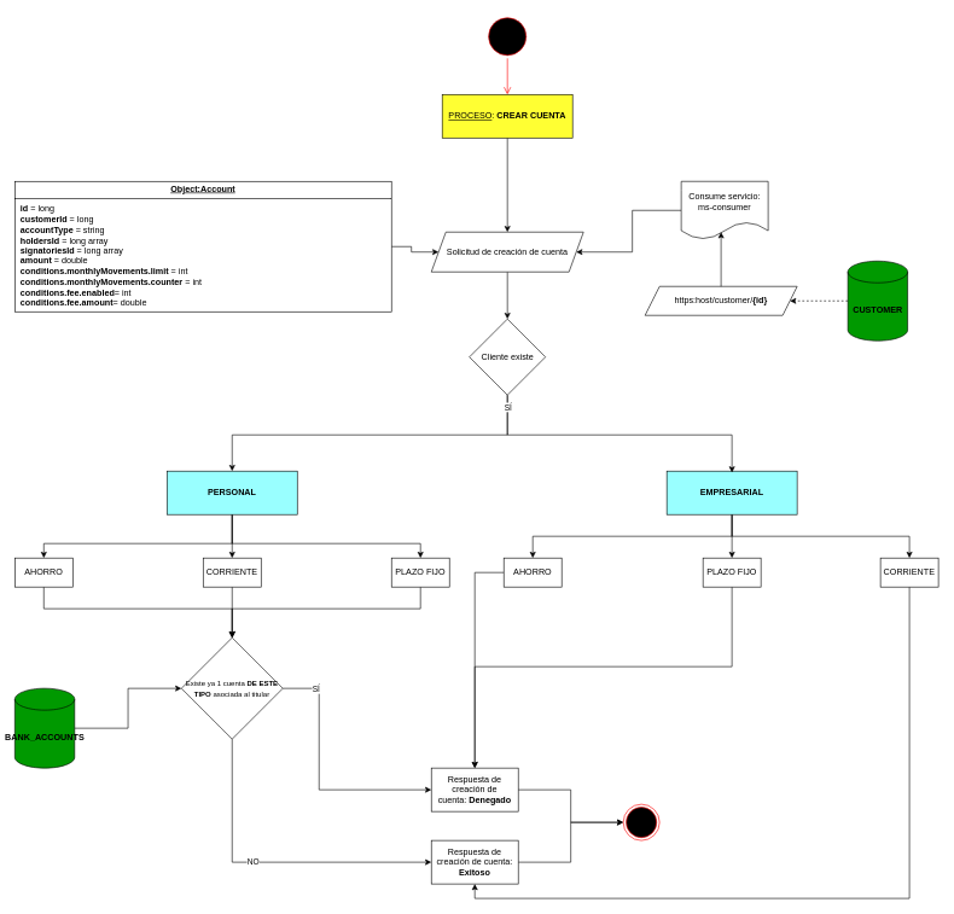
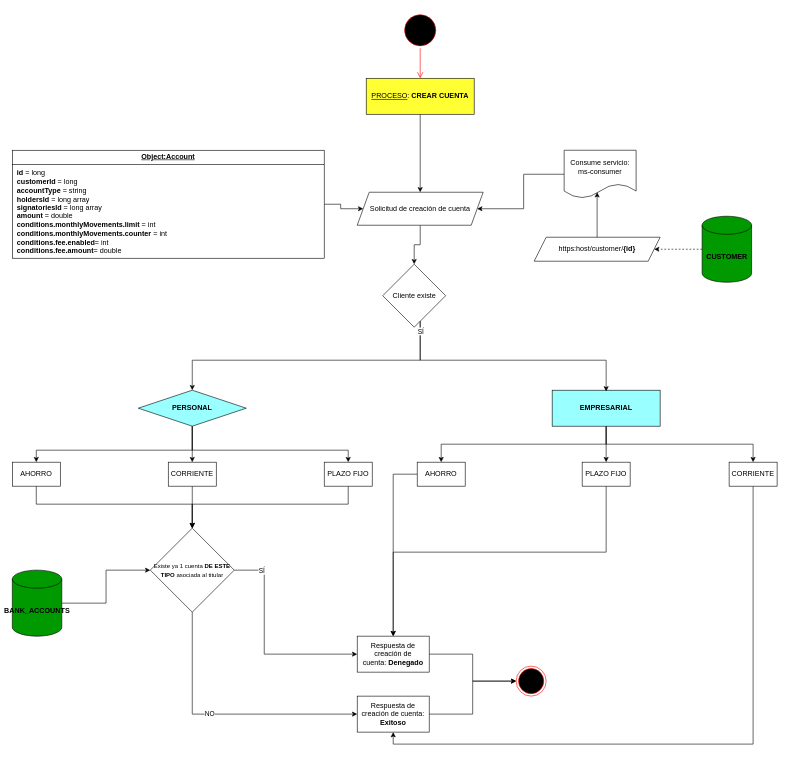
  <mxCell id="0" />
  <mxCell id="1" parent="0" />
  <mxCell id="2" style="edgeStyle=orthogonalEdgeStyle;rounded=0;orthogonalLoop=1;jettySize=auto;html=1;entryX=0.5;entryY=0;entryDx=0;entryDy=0;" edge="1" parent="1" source="5" target="13"><mxGeometry relative="1" as="geometry"><mxPoint x="420" y="870" as="targetPoint" /></mxGeometry></mxCell>
  <mxCell id="3" style="edgeStyle=orthogonalEdgeStyle;rounded=0;orthogonalLoop=1;jettySize=auto;html=1;entryX=0.5;entryY=0;entryDx=0;entryDy=0;" edge="1" parent="1" source="5" target="11"><mxGeometry relative="1" as="geometry"><Array as="points"><mxPoint x="320" y="750" /><mxPoint x="580" y="750" /></Array></mxGeometry></mxCell>
  <mxCell id="4" style="edgeStyle=orthogonalEdgeStyle;rounded=0;orthogonalLoop=1;jettySize=auto;html=1;entryX=0.5;entryY=0;entryDx=0;entryDy=0;" edge="1" parent="1" source="5" target="9"><mxGeometry relative="1" as="geometry"><Array as="points"><mxPoint x="320" y="750" /><mxPoint x="60" y="750" /></Array></mxGeometry></mxCell>
- <mxCell id="5" value="&lt;b style=&quot;&quot;&gt;PERSONAL&lt;/b&gt;" style="whiteSpace=wrap;html=1;fillColor=#99FFFF;" vertex="1" parent="1"><mxGeometry x="230" y="650" width="180" height="60" as="geometry" /></mxCell>
+ <mxCell id="5" value="&lt;b style=&quot;&quot;&gt;PERSONAL&lt;/b&gt;" style="rhombus;whiteSpace=wrap;html=1;fillColor=#99FFFF;" vertex="1" parent="1"><mxGeometry x="230" y="650" width="180" height="60" as="geometry" /></mxCell>
  <mxCell id="6" style="edgeStyle=orthogonalEdgeStyle;rounded=0;orthogonalLoop=1;jettySize=auto;html=1;exitX=0;exitY=0.5;exitDx=0;exitDy=0;entryX=1;entryY=0.5;entryDx=0;entryDy=0;" edge="1" parent="1" source="7" target="38"><mxGeometry relative="1" as="geometry" /></mxCell>
  <mxCell id="7" value="Consume servicio: ms-consumer" style="shape=document;whiteSpace=wrap;html=1;boundedLbl=1;" vertex="1" parent="1"><mxGeometry x="940" y="250" width="120" height="80" as="geometry" /></mxCell>
  <mxCell id="8" style="edgeStyle=orthogonalEdgeStyle;rounded=0;orthogonalLoop=1;jettySize=auto;html=1;entryX=0.5;entryY=0;entryDx=0;entryDy=0;" edge="1" parent="1" source="9" target="19"><mxGeometry relative="1" as="geometry"><Array as="points"><mxPoint x="60" y="840" /><mxPoint x="320" y="840" /></Array></mxGeometry></mxCell>
  <mxCell id="9" value="AHORRO" style="whiteSpace=wrap;html=1;fillColor=default;" vertex="1" parent="1"><mxGeometry x="20" y="770" width="80" height="40" as="geometry" /></mxCell>
  <mxCell id="10" style="edgeStyle=orthogonalEdgeStyle;rounded=0;orthogonalLoop=1;jettySize=auto;html=1;entryX=0.5;entryY=0;entryDx=0;entryDy=0;" edge="1" parent="1" source="11" target="19"><mxGeometry relative="1" as="geometry"><Array as="points"><mxPoint x="580" y="840" /><mxPoint x="320" y="840" /></Array></mxGeometry></mxCell>
  <mxCell id="11" value="PLAZO FIJO" style="whiteSpace=wrap;html=1;fillColor=default;" vertex="1" parent="1"><mxGeometry x="540" y="770" width="80" height="40" as="geometry" /></mxCell>
  <mxCell id="12" style="edgeStyle=orthogonalEdgeStyle;rounded=0;orthogonalLoop=1;jettySize=auto;html=1;entryX=0.5;entryY=0;entryDx=0;entryDy=0;" edge="1" parent="1" source="13" target="19"><mxGeometry relative="1" as="geometry" /></mxCell>
  <mxCell id="13" value="CORRIENTE" style="whiteSpace=wrap;html=1;fillColor=default;" vertex="1" parent="1"><mxGeometry x="280" y="770" width="80" height="40" as="geometry" /></mxCell>
  <mxCell id="14" style="edgeStyle=orthogonalEdgeStyle;rounded=0;orthogonalLoop=1;jettySize=auto;html=1;entryX=0;entryY=0.5;entryDx=0;entryDy=0;" edge="1" parent="1" source="15" target="19"><mxGeometry relative="1" as="geometry" /></mxCell>
  <mxCell id="15" value="&lt;b&gt;BANK_ACCOUNTS&lt;/b&gt;" style="shape=cylinder3;whiteSpace=wrap;html=1;boundedLbl=1;backgroundOutline=1;size=15;fillColor=#009900;" vertex="1" parent="1"><mxGeometry x="20" y="950" width="82.5" height="110" as="geometry" /></mxCell>
  <mxCell id="16" value="NO" style="edgeStyle=orthogonalEdgeStyle;rounded=0;orthogonalLoop=1;jettySize=auto;html=1;exitX=0.5;exitY=1;exitDx=0;exitDy=0;entryX=0;entryY=0.5;entryDx=0;entryDy=0;" edge="1" parent="1" source="19" target="21"><mxGeometry x="-0.106" relative="1" as="geometry"><mxPoint x="310" y="1270" as="targetPoint" /><Array as="points"><mxPoint x="320" y="1190" /></Array><mxPoint as="offset" /></mxGeometry></mxCell>
  <mxCell id="17" value="" style="edgeStyle=orthogonalEdgeStyle;rounded=0;orthogonalLoop=1;jettySize=auto;html=1;" edge="1" parent="1" source="19" target="29"><mxGeometry relative="1" as="geometry"><Array as="points"><mxPoint x="440" y="950" /></Array></mxGeometry></mxCell>
  <mxCell id="18" value="SÍ" style="edgeLabel;html=1;align=center;verticalAlign=middle;resizable=0;points=[];" vertex="1" connectable="0" parent="17"><mxGeometry x="-0.742" relative="1" as="geometry"><mxPoint as="offset" /></mxGeometry></mxCell>
  <mxCell id="19" value="&lt;font style=&quot;font-size: 10px;&quot;&gt;Existe ya 1 cuenta &lt;b&gt;DE ESTE TIPO&amp;nbsp;&lt;/b&gt;asociada al titular&lt;/font&gt;" style="rhombus;whiteSpace=wrap;html=1;" vertex="1" parent="1"><mxGeometry x="250" y="880" width="140" height="140" as="geometry" /></mxCell>
  <mxCell id="20" style="edgeStyle=orthogonalEdgeStyle;rounded=0;orthogonalLoop=1;jettySize=auto;html=1;entryX=0;entryY=0.5;entryDx=0;entryDy=0;" edge="1" parent="1" source="21" target="41"><mxGeometry relative="1" as="geometry" /></mxCell>
  <mxCell id="21" value="Respuesta de creación de cuenta: &lt;b&gt;Exitoso&lt;/b&gt;" style="whiteSpace=wrap;html=1;" vertex="1" parent="1"><mxGeometry x="595" y="1160" width="120" height="60" as="geometry" /></mxCell>
  <mxCell id="22" value="" style="edgeStyle=orthogonalEdgeStyle;rounded=0;orthogonalLoop=1;jettySize=auto;html=1;" edge="1" parent="1" source="23" target="38"><mxGeometry relative="1" as="geometry" /></mxCell>
  <mxCell id="23" value="&lt;u&gt;PROCESO&lt;/u&gt;:&lt;b&gt; CREAR CUENTA&lt;/b&gt;" style="whiteSpace=wrap;html=1;fillColor=#FFFF33;" vertex="1" parent="1"><mxGeometry x="610" y="130" width="180" height="60" as="geometry" /></mxCell>
  <mxCell id="24" style="edgeStyle=orthogonalEdgeStyle;rounded=0;orthogonalLoop=1;jettySize=auto;html=1;entryX=0.5;entryY=0;entryDx=0;entryDy=0;" edge="1" parent="1" source="27" target="50"><mxGeometry relative="1" as="geometry" /></mxCell>
  <mxCell id="25" style="edgeStyle=orthogonalEdgeStyle;rounded=0;orthogonalLoop=1;jettySize=auto;html=1;entryX=0.5;entryY=0;entryDx=0;entryDy=0;" edge="1" parent="1" source="27" target="46"><mxGeometry relative="1" as="geometry"><Array as="points"><mxPoint x="1010" y="740" /><mxPoint x="735" y="740" /></Array></mxGeometry></mxCell>
  <mxCell id="26" style="edgeStyle=orthogonalEdgeStyle;rounded=0;orthogonalLoop=1;jettySize=auto;html=1;" edge="1" parent="1" source="27" target="48"><mxGeometry relative="1" as="geometry"><Array as="points"><mxPoint x="1010" y="740" /><mxPoint x="1255" y="740" /></Array></mxGeometry></mxCell>
  <mxCell id="27" value="&lt;b style=&quot;&quot;&gt;EMPRESARIAL&lt;/b&gt;" style="whiteSpace=wrap;html=1;fillColor=#99FFFF;" vertex="1" parent="1"><mxGeometry x="920" y="650" width="180" height="60" as="geometry" /></mxCell>
  <mxCell id="28" style="edgeStyle=orthogonalEdgeStyle;rounded=0;orthogonalLoop=1;jettySize=auto;html=1;entryX=0;entryY=0.5;entryDx=0;entryDy=0;" edge="1" parent="1" source="29" target="41"><mxGeometry relative="1" as="geometry" /></mxCell>
  <mxCell id="29" value="&lt;br&gt;&lt;span style=&quot;color: rgb(0, 0, 0); font-family: Helvetica; font-size: 12px; font-style: normal; font-variant-ligatures: normal; font-variant-caps: normal; font-weight: 400; letter-spacing: normal; orphans: 2; text-align: center; text-indent: 0px; text-transform: none; widows: 2; word-spacing: 0px; -webkit-text-stroke-width: 0px; white-space: normal; background-color: rgb(251, 251, 251); text-decoration-thickness: initial; text-decoration-style: initial; text-decoration-color: initial; display: inline !important; float: none;&quot;&gt;Respuesta de creación de cuenta:&lt;span&gt;&amp;nbsp;&lt;/span&gt;&lt;/span&gt;&lt;b style=&quot;forced-color-adjust: none; color: rgb(0, 0, 0); font-family: Helvetica; font-size: 12px; font-style: normal; font-variant-ligatures: normal; font-variant-caps: normal; letter-spacing: normal; orphans: 2; text-align: center; text-indent: 0px; text-transform: none; widows: 2; word-spacing: 0px; -webkit-text-stroke-width: 0px; white-space: normal; background-color: rgb(251, 251, 251); text-decoration-thickness: initial; text-decoration-style: initial; text-decoration-color: initial;&quot;&gt;Denegado&lt;/b&gt;&lt;div&gt;&lt;br&gt;&lt;/div&gt;" style="whiteSpace=wrap;html=1;" vertex="1" parent="1"><mxGeometry x="595" y="1060" width="120" height="60" as="geometry" /></mxCell>
  <mxCell id="30" style="edgeStyle=orthogonalEdgeStyle;rounded=0;orthogonalLoop=1;jettySize=auto;html=1;entryX=0.5;entryY=0;entryDx=0;entryDy=0;" edge="1" parent="1" source="31" target="5"><mxGeometry relative="1" as="geometry"><Array as="points"><mxPoint x="700" y="600" /><mxPoint x="320" y="600" /></Array></mxGeometry></mxCell>
- <mxCell id="31" value="Cliente existe" style="rhombus;whiteSpace=wrap;html=1;" vertex="1" parent="1"><mxGeometry x="647.5" y="440" width="105" height="105" as="geometry" /></mxCell>
+ <mxCell id="31" value="Cliente existe" style="rhombus;whiteSpace=wrap;html=1;" vertex="1" parent="1"><mxGeometry x="637.5" y="440" width="105" height="105" as="geometry" /></mxCell>
  <mxCell id="32" style="edgeStyle=orthogonalEdgeStyle;rounded=0;orthogonalLoop=1;jettySize=auto;html=1;" edge="1" parent="1" source="31"><mxGeometry relative="1" as="geometry"><mxPoint x="1010" y="652" as="targetPoint" /><Array as="points"><mxPoint x="700" y="600" /><mxPoint x="1010" y="600" /><mxPoint x="1010" y="652" /></Array></mxGeometry></mxCell>
  <mxCell id="33" value="SÍ" style="edgeLabel;html=1;align=center;verticalAlign=middle;resizable=0;points=[];" vertex="1" connectable="0" parent="32"><mxGeometry x="-0.925" relative="1" as="geometry"><mxPoint as="offset" /></mxGeometry></mxCell>
  <mxCell id="34" style="edgeStyle=orthogonalEdgeStyle;rounded=0;orthogonalLoop=1;jettySize=auto;html=1;dashed=1;" edge="1" parent="1" source="35" target="36"><mxGeometry relative="1" as="geometry" /></mxCell>
  <mxCell id="35" value="&lt;b&gt;CUSTOMER&lt;/b&gt;" style="shape=cylinder3;whiteSpace=wrap;html=1;boundedLbl=1;backgroundOutline=1;size=15;fillColor=#009900;" vertex="1" parent="1"><mxGeometry x="1170" y="360" width="82.5" height="110" as="geometry" /></mxCell>
  <mxCell id="36" value="https:host/customer/&lt;b&gt;{id}&lt;/b&gt;" style="shape=parallelogram;perimeter=parallelogramPerimeter;whiteSpace=wrap;html=1;fixedSize=1;" vertex="1" parent="1"><mxGeometry x="890" y="395" width="210" height="40" as="geometry" /></mxCell>
  <mxCell id="37" style="edgeStyle=orthogonalEdgeStyle;rounded=0;orthogonalLoop=1;jettySize=auto;html=1;entryX=0.5;entryY=0;entryDx=0;entryDy=0;" edge="1" parent="1" source="38" target="31"><mxGeometry relative="1" as="geometry" /></mxCell>
  <mxCell id="38" value="Solicitud de creación de cuenta" style="shape=parallelogram;perimeter=parallelogramPerimeter;whiteSpace=wrap;html=1;fixedSize=1;" vertex="1" parent="1"><mxGeometry x="595" y="320" width="210" height="55" as="geometry" /></mxCell>
  <mxCell id="39" style="edgeStyle=orthogonalEdgeStyle;rounded=0;orthogonalLoop=1;jettySize=auto;html=1;entryX=0;entryY=0.5;entryDx=0;entryDy=0;" edge="1" parent="1" source="40" target="38"><mxGeometry relative="1" as="geometry" /></mxCell>
  <mxCell id="40" value="&lt;p style=&quot;margin:0px;margin-top:4px;text-align:center;text-decoration:underline;&quot;&gt;&lt;b&gt;Object:Account&lt;/b&gt;&lt;/p&gt;&lt;hr size=&quot;1&quot; style=&quot;border-style:solid;&quot;&gt;&lt;p style=&quot;margin:0px;margin-left:8px;&quot;&gt;&lt;b&gt;id &lt;/b&gt;= long&lt;br&gt;&lt;b&gt;customerId &lt;/b&gt;= long&lt;br&gt;&lt;b&gt;accountType &lt;/b&gt;= string&lt;/p&gt;&lt;p style=&quot;margin:0px;margin-left:8px;&quot;&gt;&lt;b&gt;holdersId&amp;nbsp;&lt;/b&gt;= long array&lt;br&gt;&lt;/p&gt;&lt;p style=&quot;margin:0px;margin-left:8px;&quot;&gt;&lt;b&gt;signatoriesId&amp;nbsp;&lt;/b&gt;= long&amp;nbsp;&lt;span style=&quot;background-color: initial;&quot;&gt;array&lt;/span&gt;&lt;br&gt;&lt;/p&gt;&lt;p style=&quot;margin:0px;margin-left:8px;&quot;&gt;&lt;b&gt;amount&amp;nbsp;&lt;/b&gt;= double&lt;span style=&quot;background-color: initial;&quot;&gt;&lt;br&gt;&lt;/span&gt;&lt;/p&gt;&lt;p style=&quot;margin:0px;margin-left:8px;&quot;&gt;&lt;span style=&quot;background-color: initial;&quot;&gt;&lt;b&gt;conditions.&lt;/b&gt;&lt;/span&gt;&lt;span style=&quot;background-color: initial;&quot;&gt;&lt;b&gt;monthlyMovements.&lt;/b&gt;&lt;/span&gt;&lt;span style=&quot;background-color: initial;&quot;&gt;&lt;b&gt;limit&amp;nbsp;&lt;/b&gt;&lt;/span&gt;&lt;span style=&quot;background-color: initial;&quot;&gt;= int&lt;/span&gt;&lt;/p&gt;&lt;p style=&quot;margin:0px;margin-left:8px;&quot;&gt;&lt;span style=&quot;background-color: initial;&quot;&gt;&lt;b&gt;conditions.&lt;/b&gt;&lt;/span&gt;&lt;span style=&quot;background-color: initial;&quot;&gt;&lt;b&gt;monthlyMovements.&lt;/b&gt;&lt;/span&gt;&lt;span style=&quot;background-color: initial;&quot;&gt;&lt;b&gt;counter&amp;nbsp;&lt;/b&gt;= int&lt;/span&gt;&lt;br&gt;&lt;/p&gt;&lt;p style=&quot;margin:0px;margin-left:8px;&quot;&gt;&lt;span style=&quot;background-color: initial;&quot;&gt;&lt;b&gt;conditions.&lt;/b&gt;&lt;/span&gt;&lt;span style=&quot;background-color: initial;&quot;&gt;&lt;b&gt;fee.&lt;/b&gt;&lt;/span&gt;&lt;span style=&quot;background-color: initial;&quot;&gt;&lt;b&gt;enabled&lt;/b&gt;= int&lt;/span&gt;&lt;span style=&quot;background-color: initial;&quot;&gt;&lt;br&gt;&lt;/span&gt;&lt;/p&gt;&lt;p style=&quot;margin:0px;margin-left:8px;&quot;&gt;&lt;span style=&quot;background-color: initial;&quot;&gt;&lt;b&gt;conditions.&lt;/b&gt;&lt;/span&gt;&lt;span style=&quot;background-color: initial;&quot;&gt;&lt;b&gt;fee.&lt;/b&gt;&lt;/span&gt;&lt;span style=&quot;background-color: initial;&quot;&gt;&lt;b&gt;amount&lt;/b&gt;= double&lt;/span&gt;&lt;/p&gt;" style="verticalAlign=top;align=left;overflow=fill;html=1;whiteSpace=wrap;" vertex="1" parent="1"><mxGeometry x="20" y="250" width="520" height="180" as="geometry" /></mxCell>
  <mxCell id="41" value="" style="ellipse;html=1;shape=endState;fillColor=#000000;strokeColor=#ff0000;" vertex="1" parent="1"><mxGeometry x="860" y="1110" width="50" height="50" as="geometry" /></mxCell>
  <mxCell id="42" value="" style="ellipse;html=1;shape=startState;fillColor=#000000;strokeColor=#ff0000;" vertex="1" parent="1"><mxGeometry x="670" y="20" width="60" height="60" as="geometry" /></mxCell>
  <mxCell id="43" value="" style="edgeStyle=orthogonalEdgeStyle;html=1;verticalAlign=bottom;endArrow=open;endSize=8;strokeColor=#ff0000;rounded=0;entryX=0.5;entryY=0;entryDx=0;entryDy=0;" edge="1" source="42" parent="1" target="23"><mxGeometry relative="1" as="geometry"><mxPoint x="825" y="80" as="targetPoint" /></mxGeometry></mxCell>
  <mxCell id="44" style="edgeStyle=orthogonalEdgeStyle;rounded=0;orthogonalLoop=1;jettySize=auto;html=1;entryX=0.458;entryY=0.875;entryDx=0;entryDy=0;entryPerimeter=0;" edge="1" parent="1" source="36" target="7"><mxGeometry relative="1" as="geometry" /></mxCell>
  <mxCell id="45" style="edgeStyle=orthogonalEdgeStyle;rounded=0;orthogonalLoop=1;jettySize=auto;html=1;entryX=0.5;entryY=0;entryDx=0;entryDy=0;" edge="1" parent="1" source="46" target="29"><mxGeometry relative="1" as="geometry"><Array as="points"><mxPoint x="655" y="790" /></Array></mxGeometry></mxCell>
  <mxCell id="46" value="AHORRO" style="whiteSpace=wrap;html=1;fillColor=default;" vertex="1" parent="1"><mxGeometry x="695" y="770" width="80" height="40" as="geometry" /></mxCell>
  <mxCell id="47" style="edgeStyle=orthogonalEdgeStyle;rounded=0;orthogonalLoop=1;jettySize=auto;html=1;entryX=0.5;entryY=1;entryDx=0;entryDy=0;" edge="1" parent="1" source="48" target="21"><mxGeometry relative="1" as="geometry"><Array as="points"><mxPoint x="1255" y="1240" /><mxPoint x="655" y="1240" /></Array></mxGeometry></mxCell>
  <mxCell id="48" value="CORRIENTE" style="whiteSpace=wrap;html=1;fillColor=default;" vertex="1" parent="1"><mxGeometry x="1215" y="770" width="80" height="40" as="geometry" /></mxCell>
  <mxCell id="49" style="edgeStyle=orthogonalEdgeStyle;rounded=0;orthogonalLoop=1;jettySize=auto;html=1;entryX=0.5;entryY=0;entryDx=0;entryDy=0;" edge="1" parent="1" source="50" target="29"><mxGeometry relative="1" as="geometry"><Array as="points"><mxPoint x="1010" y="920" /><mxPoint x="655" y="920" /></Array></mxGeometry></mxCell>
  <mxCell id="50" value="PLAZO FIJO" style="whiteSpace=wrap;html=1;fillColor=default;" vertex="1" parent="1"><mxGeometry x="970" y="770" width="80" height="40" as="geometry" /></mxCell>
